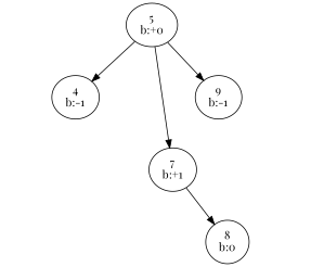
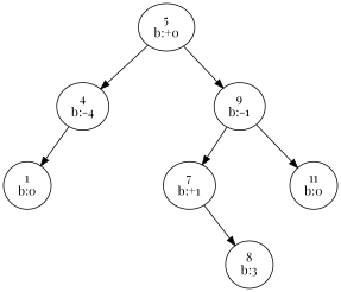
  digraph {
    fontname="Playfair Display"
    node [fontname="Playfair Display"]
    edge [fontname="Playfair Display" style=invis]
-   n1 [label="4\nb:-1"]
+   n1 [label="4\nb:-4"]
    m5 [style=invis width=0.1]
    n3 [label="9\nb:-1"]
+   n4 [label="1\nb:0"]
    l4 [style=invis width=0.1]
    r4 [style=invis width=0.1]
    n7 [label="7\nb:+1"]
    m9 [style=invis width=0.1]
-   n10 [label="8\nb:0"]
+   n9 [label="11\nb:0"]
+   n10 [label="8\nb:3"]
    l7 [style=invis width=0.1]
    m7 [style=invis width=0.1]
    n13 [label="5\nb:+0"]
    subgraph sub_1 {
      rank=same
      n1
      m5
      n3
    }
    subgraph sub_2 {
      rank=same
+     n4
      l4
      r4
    }
    subgraph sub_3 {
      rank=same
      n7
      m9
+     n9
    }
    subgraph sub_4 {
      rank=same
      n10
      l7
      m7
    }
    n1 -> m5
+   n1 -> n4 [style=""]
    n1 -> l4
    n1 -> r4
    m5 -> n3
-   n13 -> n7 [style=""]
+   n3 -> n7 [style=""]
    n3 -> m9
+   n3 -> n9 [style=""]
+   n4 -> l4
    l4 -> r4
    n7 -> m9
    n7 -> n10 [style=""]
    n7 -> l7
    n7 -> m7
+   m9 -> n9
    l7 -> m7
    m7 -> n10
    n13 -> n1 [style=""]
    n13 -> m5
    n13 -> n3 [style=""]
  }
